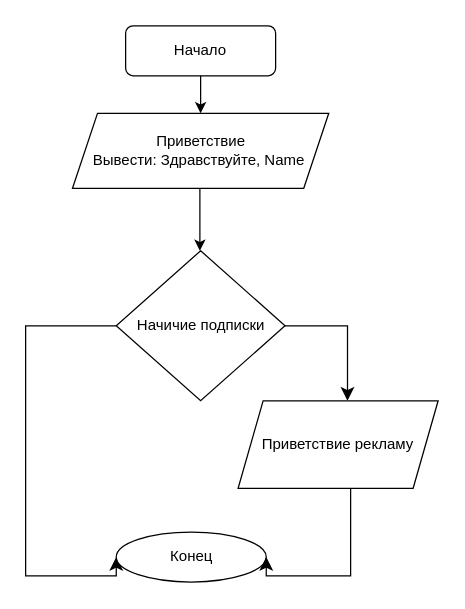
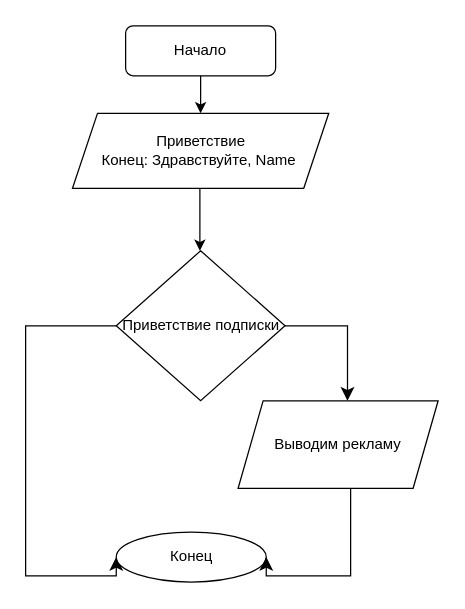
  <mxCell id="0" />
  <mxCell id="1" parent="0" />
  <mxCell id="2" value="Начало" style="whiteSpace=wrap;html=1;rounded=1;" vertex="1" parent="1"><mxGeometry x="100" y="20" width="120" height="40" as="geometry" /></mxCell>
  <mxCell id="3" value="" style="endArrow=classic;html=1;rounded=0;exitX=0.5;exitY=1;exitDx=0;exitDy=0;" edge="1" parent="1" source="2"><mxGeometry width="50" height="50" relative="1" as="geometry"><mxPoint x="126" y="130" as="sourcePoint" /><mxPoint x="160" y="90" as="targetPoint" /></mxGeometry></mxCell>
- <mxCell id="4" value="Приветствие&lt;br&gt;Вывести: Здравствуйте, Name&amp;nbsp;" style="shape=parallelogram;perimeter=parallelogramPerimeter;whiteSpace=wrap;html=1;fixedSize=1;" vertex="1" parent="1"><mxGeometry x="57.5" y="90" width="205" height="60" as="geometry" /></mxCell>
+ <mxCell id="4" value="Приветствие&lt;br&gt;Конец: Здравствуйте, Name&amp;nbsp;" style="shape=parallelogram;perimeter=parallelogramPerimeter;whiteSpace=wrap;html=1;fixedSize=1;" vertex="1" parent="1"><mxGeometry x="57.5" y="90" width="205" height="60" as="geometry" /></mxCell>
  <mxCell id="5" value="" style="endArrow=classic;html=1;rounded=0;" edge="1" parent="1"><mxGeometry width="50" height="50" relative="1" as="geometry"><mxPoint x="159.41" y="150" as="sourcePoint" /><mxPoint x="159.41" y="200" as="targetPoint" /></mxGeometry></mxCell>
- <mxCell id="6" value="Начичие подписки" style="rhombus;whiteSpace=wrap;html=1;" vertex="1" parent="1"><mxGeometry x="92.5" y="200" width="135" height="120" as="geometry" /></mxCell>
+ <mxCell id="6" value="Приветствие подписки" style="rhombus;whiteSpace=wrap;html=1;" vertex="1" parent="1"><mxGeometry x="92.5" y="200" width="135" height="120" as="geometry" /></mxCell>
  <mxCell id="7" value="" style="edgeStyle=segmentEdgeStyle;endArrow=classic;html=1;curved=0;rounded=0;endSize=8;startSize=8;entryX=0;entryY=0.5;entryDx=0;entryDy=0;" edge="1" parent="1" target="10"><mxGeometry width="50" height="50" relative="1" as="geometry"><mxPoint x="92.5" y="260" as="sourcePoint" /><mxPoint x="40" y="460" as="targetPoint" /><Array as="points"><mxPoint x="20" y="260" /><mxPoint x="20" y="460" /></Array></mxGeometry></mxCell>
  <mxCell id="8" value="" style="edgeStyle=segmentEdgeStyle;endArrow=classic;html=1;curved=0;rounded=0;endSize=8;startSize=8;" edge="1" parent="1"><mxGeometry width="50" height="50" relative="1" as="geometry"><mxPoint x="227.5" y="260" as="sourcePoint" /><mxPoint x="277.5" y="320" as="targetPoint" /></mxGeometry></mxCell>
- <mxCell id="9" value="Приветствие рекламу" style="shape=parallelogram;perimeter=parallelogramPerimeter;whiteSpace=wrap;html=1;fixedSize=1;" vertex="1" parent="1"><mxGeometry x="190" y="320" width="160" height="70" as="geometry" /></mxCell>
+ <mxCell id="9" value="Выводим рекламу" style="shape=parallelogram;perimeter=parallelogramPerimeter;whiteSpace=wrap;html=1;fixedSize=1;" vertex="1" parent="1"><mxGeometry x="190" y="320" width="160" height="70" as="geometry" /></mxCell>
  <mxCell id="10" value="Конец" style="ellipse;whiteSpace=wrap;html=1;" vertex="1" parent="1"><mxGeometry x="92.5" y="425" width="120" height="40" as="geometry" /></mxCell>
  <mxCell id="11" value="" style="edgeStyle=segmentEdgeStyle;endArrow=classic;html=1;curved=0;rounded=0;endSize=8;startSize=8;entryX=1;entryY=0.5;entryDx=0;entryDy=0;" edge="1" parent="1" target="10"><mxGeometry width="50" height="50" relative="1" as="geometry"><mxPoint x="280" y="390" as="sourcePoint" /><mxPoint x="220" y="460" as="targetPoint" /><Array as="points"><mxPoint x="280" y="460" /></Array></mxGeometry></mxCell>
